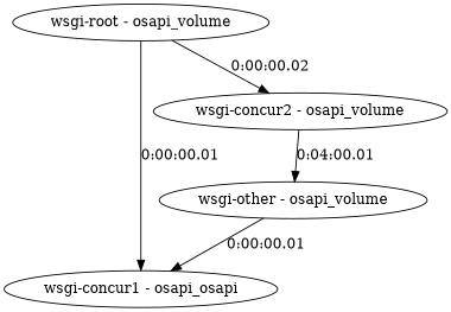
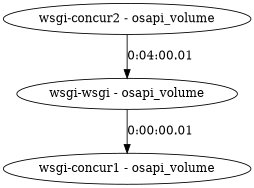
  digraph {
-   n1 [label="wsgi-root - osapi_volume"]
-   n2 [label="wsgi-concur1 - osapi_osapi"]
+   n2 [label="wsgi-concur1 - osapi_volume"]
    n3 [label="wsgi-concur2 - osapi_volume"]
-   n4 [label="wsgi-other - osapi_volume"]
-   n1 -> n2 [label="0:00:00.01"]
-   n1 -> n3 [label="0:00:00.02"]
+   n4 [label="wsgi-wsgi - osapi_volume"]
    n3 -> n4 [label="0:04:00.01"]
    n4 -> n2 [label="0:00:00.01"]
  }
